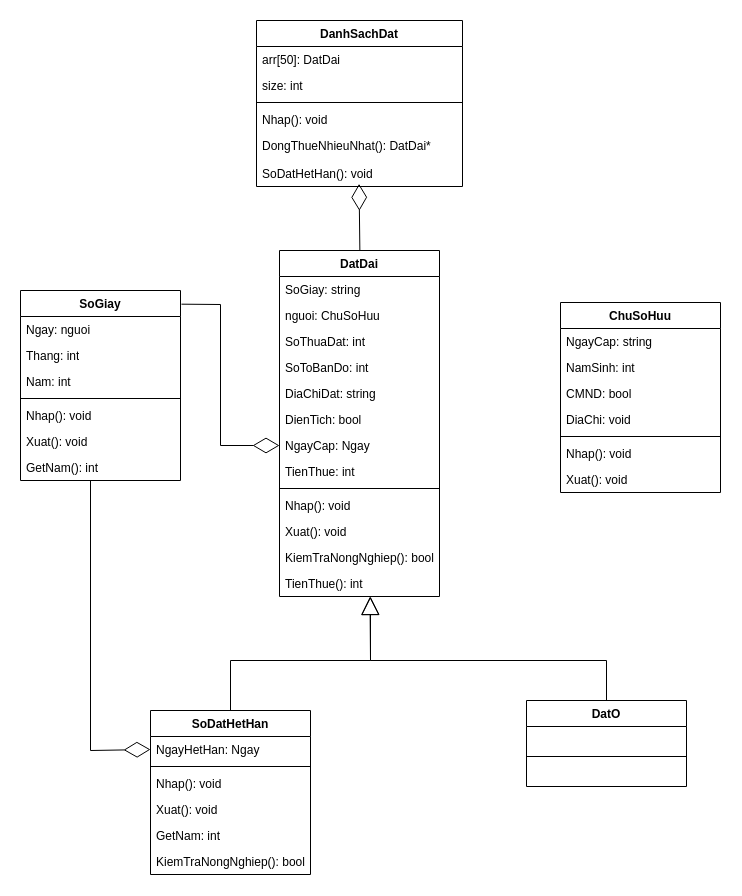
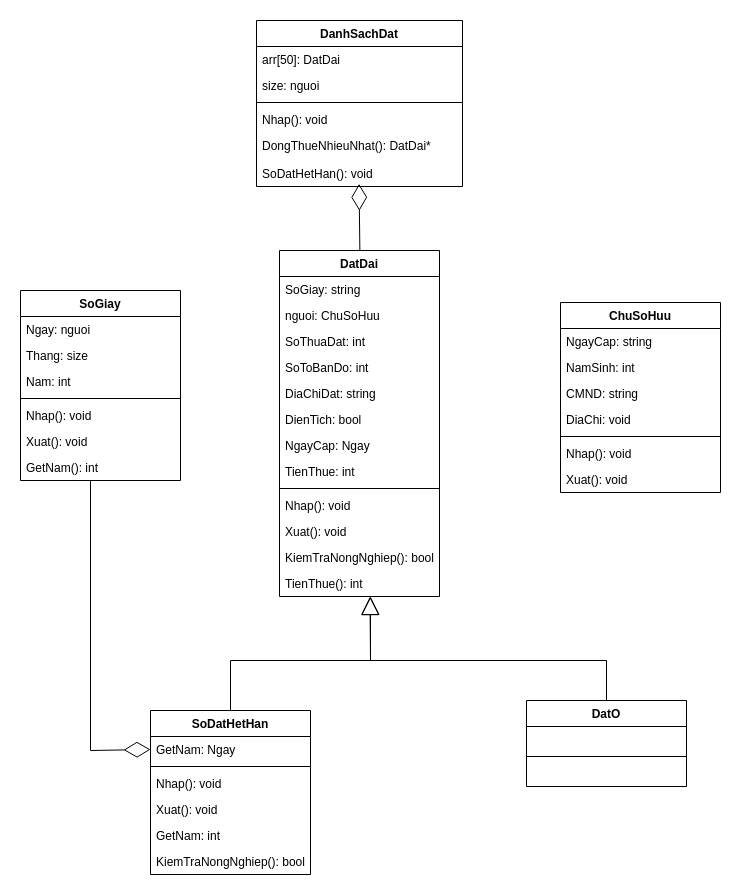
  <mxCell id="0" />
  <mxCell id="1" parent="0" />
  <mxCell id="2" value="DatDai" style="swimlane;fontStyle=1;align=center;verticalAlign=top;childLayout=stackLayout;horizontal=1;startSize=26;horizontalStack=0;resizeParent=1;resizeLast=0;collapsible=1;marginBottom=0;rounded=0;shadow=0;strokeWidth=1;" parent="1" vertex="1"><mxGeometry x="279" y="250" width="160" height="346" as="geometry"><mxRectangle x="230" y="140" width="160" height="26" as="alternateBounds" /></mxGeometry></mxCell>
  <mxCell id="3" value="SoGiay: string" style="text;align=left;verticalAlign=top;spacingLeft=4;spacingRight=4;overflow=hidden;rotatable=0;points=[[0,0.5],[1,0.5]];portConstraint=eastwest;" parent="2" vertex="1"><mxGeometry y="26" width="160" height="26" as="geometry" /></mxCell>
  <mxCell id="4" value="nguoi: ChuSoHuu" style="text;align=left;verticalAlign=top;spacingLeft=4;spacingRight=4;overflow=hidden;rotatable=0;points=[[0,0.5],[1,0.5]];portConstraint=eastwest;" parent="2" vertex="1"><mxGeometry y="52" width="160" height="26" as="geometry" /></mxCell>
  <mxCell id="5" value="SoThuaDat: int" style="text;align=left;verticalAlign=top;spacingLeft=4;spacingRight=4;overflow=hidden;rotatable=0;points=[[0,0.5],[1,0.5]];portConstraint=eastwest;rounded=0;shadow=0;html=0;" parent="2" vertex="1"><mxGeometry y="78" width="160" height="26" as="geometry" /></mxCell>
  <mxCell id="6" value="SoToBanDo: int" style="text;align=left;verticalAlign=top;spacingLeft=4;spacingRight=4;overflow=hidden;rotatable=0;points=[[0,0.5],[1,0.5]];portConstraint=eastwest;rounded=0;shadow=0;html=0;" parent="2" vertex="1"><mxGeometry y="104" width="160" height="26" as="geometry" /></mxCell>
  <mxCell id="7" value="DiaChiDat: string" style="text;align=left;verticalAlign=top;spacingLeft=4;spacingRight=4;overflow=hidden;rotatable=0;points=[[0,0.5],[1,0.5]];portConstraint=eastwest;rounded=0;shadow=0;html=0;" parent="2" vertex="1"><mxGeometry y="130" width="160" height="26" as="geometry" /></mxCell>
  <mxCell id="8" value="DienTich: bool" style="text;align=left;verticalAlign=top;spacingLeft=4;spacingRight=4;overflow=hidden;rotatable=0;points=[[0,0.5],[1,0.5]];portConstraint=eastwest;rounded=0;shadow=0;html=0;" parent="2" vertex="1"><mxGeometry y="156" width="160" height="26" as="geometry" /></mxCell>
  <mxCell id="9" value="NgayCap: Ngay" style="text;align=left;verticalAlign=top;spacingLeft=4;spacingRight=4;overflow=hidden;rotatable=0;points=[[0,0.5],[1,0.5]];portConstraint=eastwest;rounded=0;shadow=0;html=0;" parent="2" vertex="1"><mxGeometry y="182" width="160" height="26" as="geometry" /></mxCell>
  <mxCell id="10" value="TienThue: int" style="text;align=left;verticalAlign=top;spacingLeft=4;spacingRight=4;overflow=hidden;rotatable=0;points=[[0,0.5],[1,0.5]];portConstraint=eastwest;" parent="2" vertex="1"><mxGeometry y="208" width="160" height="26" as="geometry" /></mxCell>
  <mxCell id="11" value="" style="line;html=1;strokeWidth=1;align=left;verticalAlign=middle;spacingTop=-1;spacingLeft=3;spacingRight=3;rotatable=0;labelPosition=right;points=[];portConstraint=eastwest;" parent="2" vertex="1"><mxGeometry y="234" width="160" height="8" as="geometry" /></mxCell>
  <mxCell id="12" value="Nhap(): void" style="text;align=left;verticalAlign=top;spacingLeft=4;spacingRight=4;overflow=hidden;rotatable=0;points=[[0,0.5],[1,0.5]];portConstraint=eastwest;rounded=0;shadow=0;html=0;" parent="2" vertex="1"><mxGeometry y="242" width="160" height="26" as="geometry" /></mxCell>
  <mxCell id="13" value="Xuat(): void" style="text;align=left;verticalAlign=top;spacingLeft=4;spacingRight=4;overflow=hidden;rotatable=0;points=[[0,0.5],[1,0.5]];portConstraint=eastwest;rounded=0;shadow=0;html=0;" parent="2" vertex="1"><mxGeometry y="268" width="160" height="26" as="geometry" /></mxCell>
  <mxCell id="14" value="KiemTraNongNghiep(): bool" style="text;align=left;verticalAlign=top;spacingLeft=4;spacingRight=4;overflow=hidden;rotatable=0;points=[[0,0.5],[1,0.5]];portConstraint=eastwest;rounded=0;shadow=0;html=0;" parent="2" vertex="1"><mxGeometry y="294" width="160" height="26" as="geometry" /></mxCell>
  <mxCell id="15" value="TienThue(): int" style="text;align=left;verticalAlign=top;spacingLeft=4;spacingRight=4;overflow=hidden;rotatable=0;points=[[0,0.5],[1,0.5]];portConstraint=eastwest;rounded=0;shadow=0;html=0;" parent="2" vertex="1"><mxGeometry y="320" width="160" height="26" as="geometry" /></mxCell>
  <mxCell id="16" value="SoDatHetHan" style="swimlane;fontStyle=1;align=center;verticalAlign=top;childLayout=stackLayout;horizontal=1;startSize=26;horizontalStack=0;resizeParent=1;resizeLast=0;collapsible=1;marginBottom=0;rounded=0;shadow=0;strokeWidth=1;" parent="1" vertex="1"><mxGeometry x="150" y="710" width="160" height="164" as="geometry"><mxRectangle x="130" y="380" width="160" height="26" as="alternateBounds" /></mxGeometry></mxCell>
- <mxCell id="17" value="NgayHetHan: Ngay" style="text;align=left;verticalAlign=top;spacingLeft=4;spacingRight=4;overflow=hidden;rotatable=0;points=[[0,0.5],[1,0.5]];portConstraint=eastwest;" parent="16" vertex="1"><mxGeometry y="26" width="160" height="26" as="geometry" /></mxCell>
+ <mxCell id="17" value="GetNam: Ngay" style="text;align=left;verticalAlign=top;spacingLeft=4;spacingRight=4;overflow=hidden;rotatable=0;points=[[0,0.5],[1,0.5]];portConstraint=eastwest;" parent="16" vertex="1"><mxGeometry y="26" width="160" height="26" as="geometry" /></mxCell>
  <mxCell id="18" value="" style="line;html=1;strokeWidth=1;align=left;verticalAlign=middle;spacingTop=-1;spacingLeft=3;spacingRight=3;rotatable=0;labelPosition=right;points=[];portConstraint=eastwest;" parent="16" vertex="1"><mxGeometry y="52" width="160" height="8" as="geometry" /></mxCell>
  <mxCell id="19" value="Nhap(): void" style="text;align=left;verticalAlign=top;spacingLeft=4;spacingRight=4;overflow=hidden;rotatable=0;points=[[0,0.5],[1,0.5]];portConstraint=eastwest;" parent="16" vertex="1"><mxGeometry y="60" width="160" height="26" as="geometry" /></mxCell>
  <mxCell id="20" value="Xuat(): void" style="text;align=left;verticalAlign=top;spacingLeft=4;spacingRight=4;overflow=hidden;rotatable=0;points=[[0,0.5],[1,0.5]];portConstraint=eastwest;" parent="16" vertex="1"><mxGeometry y="86" width="160" height="26" as="geometry" /></mxCell>
  <mxCell id="21" value="GetNam: int" style="text;align=left;verticalAlign=top;spacingLeft=4;spacingRight=4;overflow=hidden;rotatable=0;points=[[0,0.5],[1,0.5]];portConstraint=eastwest;" parent="16" vertex="1"><mxGeometry y="112" width="160" height="26" as="geometry" /></mxCell>
  <mxCell id="22" value="KiemTraNongNghiep(): bool" style="text;align=left;verticalAlign=top;spacingLeft=4;spacingRight=4;overflow=hidden;rotatable=0;points=[[0,0.5],[1,0.5]];portConstraint=eastwest;" parent="16" vertex="1"><mxGeometry y="138" width="160" height="26" as="geometry" /></mxCell>
  <mxCell id="23" value="DatO" style="swimlane;fontStyle=1;align=center;verticalAlign=top;childLayout=stackLayout;horizontal=1;startSize=26;horizontalStack=0;resizeParent=1;resizeParentMax=0;resizeLast=0;collapsible=1;marginBottom=0;whiteSpace=wrap;html=1;" parent="1" vertex="1"><mxGeometry x="526" y="700" width="160" height="86" as="geometry" /></mxCell>
  <mxCell id="24" value="&amp;nbsp;" style="text;strokeColor=none;fillColor=none;align=left;verticalAlign=top;spacingLeft=4;spacingRight=4;overflow=hidden;rotatable=0;points=[[0,0.5],[1,0.5]];portConstraint=eastwest;whiteSpace=wrap;html=1;" parent="23" vertex="1"><mxGeometry y="26" width="160" height="26" as="geometry" /></mxCell>
  <mxCell id="25" value="" style="line;strokeWidth=1;fillColor=none;align=left;verticalAlign=middle;spacingTop=-1;spacingLeft=3;spacingRight=3;rotatable=0;labelPosition=right;points=[];portConstraint=eastwest;strokeColor=inherit;" parent="23" vertex="1"><mxGeometry y="52" width="160" height="8" as="geometry" /></mxCell>
  <mxCell id="26" value="&amp;nbsp;" style="text;strokeColor=none;fillColor=none;align=left;verticalAlign=top;spacingLeft=4;spacingRight=4;overflow=hidden;rotatable=0;points=[[0,0.5],[1,0.5]];portConstraint=eastwest;whiteSpace=wrap;html=1;" parent="23" vertex="1"><mxGeometry y="60" width="160" height="26" as="geometry" /></mxCell>
  <mxCell id="27" value="ChuSoHuu" style="swimlane;fontStyle=1;align=center;verticalAlign=top;childLayout=stackLayout;horizontal=1;startSize=26;horizontalStack=0;resizeParent=1;resizeParentMax=0;resizeLast=0;collapsible=1;marginBottom=0;whiteSpace=wrap;html=1;" parent="1" vertex="1"><mxGeometry x="560" y="302" width="160" height="190" as="geometry" /></mxCell>
  <mxCell id="28" value="NgayCap: string" style="text;strokeColor=none;fillColor=none;align=left;verticalAlign=top;spacingLeft=4;spacingRight=4;overflow=hidden;rotatable=0;points=[[0,0.5],[1,0.5]];portConstraint=eastwest;whiteSpace=wrap;html=1;" parent="27" vertex="1"><mxGeometry y="26" width="160" height="26" as="geometry" /></mxCell>
  <mxCell id="29" value="NamSinh: int" style="text;strokeColor=none;fillColor=none;align=left;verticalAlign=top;spacingLeft=4;spacingRight=4;overflow=hidden;rotatable=0;points=[[0,0.5],[1,0.5]];portConstraint=eastwest;whiteSpace=wrap;html=1;" parent="27" vertex="1"><mxGeometry y="52" width="160" height="26" as="geometry" /></mxCell>
- <mxCell id="30" value="CMND: bool" style="text;strokeColor=none;fillColor=none;align=left;verticalAlign=top;spacingLeft=4;spacingRight=4;overflow=hidden;rotatable=0;points=[[0,0.5],[1,0.5]];portConstraint=eastwest;whiteSpace=wrap;html=1;" parent="27" vertex="1"><mxGeometry y="78" width="160" height="26" as="geometry" /></mxCell>
+ <mxCell id="30" value="CMND: string" style="text;strokeColor=none;fillColor=none;align=left;verticalAlign=top;spacingLeft=4;spacingRight=4;overflow=hidden;rotatable=0;points=[[0,0.5],[1,0.5]];portConstraint=eastwest;whiteSpace=wrap;html=1;" parent="27" vertex="1"><mxGeometry y="78" width="160" height="26" as="geometry" /></mxCell>
  <mxCell id="31" value="DiaChi: void" style="text;strokeColor=none;fillColor=none;align=left;verticalAlign=top;spacingLeft=4;spacingRight=4;overflow=hidden;rotatable=0;points=[[0,0.5],[1,0.5]];portConstraint=eastwest;whiteSpace=wrap;html=1;" parent="27" vertex="1"><mxGeometry y="104" width="160" height="26" as="geometry" /></mxCell>
  <mxCell id="32" value="" style="line;strokeWidth=1;fillColor=none;align=left;verticalAlign=middle;spacingTop=-1;spacingLeft=3;spacingRight=3;rotatable=0;labelPosition=right;points=[];portConstraint=eastwest;strokeColor=inherit;" parent="27" vertex="1"><mxGeometry y="130" width="160" height="8" as="geometry" /></mxCell>
  <mxCell id="33" value="Nhap(): void" style="text;strokeColor=none;fillColor=none;align=left;verticalAlign=top;spacingLeft=4;spacingRight=4;overflow=hidden;rotatable=0;points=[[0,0.5],[1,0.5]];portConstraint=eastwest;whiteSpace=wrap;html=1;" parent="27" vertex="1"><mxGeometry y="138" width="160" height="26" as="geometry" /></mxCell>
  <mxCell id="34" value="Xuat(): void" style="text;strokeColor=none;fillColor=none;align=left;verticalAlign=top;spacingLeft=4;spacingRight=4;overflow=hidden;rotatable=0;points=[[0,0.5],[1,0.5]];portConstraint=eastwest;whiteSpace=wrap;html=1;" parent="27" vertex="1"><mxGeometry y="164" width="160" height="26" as="geometry" /></mxCell>
  <mxCell id="35" value="SoGiay" style="swimlane;fontStyle=1;align=center;verticalAlign=top;childLayout=stackLayout;horizontal=1;startSize=26;horizontalStack=0;resizeParent=1;resizeParentMax=0;resizeLast=0;collapsible=1;marginBottom=0;whiteSpace=wrap;html=1;" parent="1" vertex="1"><mxGeometry x="20" y="290" width="160" height="190" as="geometry" /></mxCell>
  <mxCell id="36" value="Ngay: nguoi" style="text;strokeColor=none;fillColor=none;align=left;verticalAlign=top;spacingLeft=4;spacingRight=4;overflow=hidden;rotatable=0;points=[[0,0.5],[1,0.5]];portConstraint=eastwest;whiteSpace=wrap;html=1;" parent="35" vertex="1"><mxGeometry y="26" width="160" height="26" as="geometry" /></mxCell>
- <mxCell id="37" value="Thang: int" style="text;strokeColor=none;fillColor=none;align=left;verticalAlign=top;spacingLeft=4;spacingRight=4;overflow=hidden;rotatable=0;points=[[0,0.5],[1,0.5]];portConstraint=eastwest;whiteSpace=wrap;html=1;" parent="35" vertex="1"><mxGeometry y="52" width="160" height="26" as="geometry" /></mxCell>
+ <mxCell id="37" value="Thang: size" style="text;strokeColor=none;fillColor=none;align=left;verticalAlign=top;spacingLeft=4;spacingRight=4;overflow=hidden;rotatable=0;points=[[0,0.5],[1,0.5]];portConstraint=eastwest;whiteSpace=wrap;html=1;" parent="35" vertex="1"><mxGeometry y="52" width="160" height="26" as="geometry" /></mxCell>
  <mxCell id="38" value="Nam: int" style="text;strokeColor=none;fillColor=none;align=left;verticalAlign=top;spacingLeft=4;spacingRight=4;overflow=hidden;rotatable=0;points=[[0,0.5],[1,0.5]];portConstraint=eastwest;whiteSpace=wrap;html=1;" parent="35" vertex="1"><mxGeometry y="78" width="160" height="26" as="geometry" /></mxCell>
  <mxCell id="39" value="" style="line;strokeWidth=1;fillColor=none;align=left;verticalAlign=middle;spacingTop=-1;spacingLeft=3;spacingRight=3;rotatable=0;labelPosition=right;points=[];portConstraint=eastwest;strokeColor=inherit;" parent="35" vertex="1"><mxGeometry y="104" width="160" height="8" as="geometry" /></mxCell>
  <mxCell id="40" value="Nhap(): void" style="text;strokeColor=none;fillColor=none;align=left;verticalAlign=top;spacingLeft=4;spacingRight=4;overflow=hidden;rotatable=0;points=[[0,0.5],[1,0.5]];portConstraint=eastwest;whiteSpace=wrap;html=1;" parent="35" vertex="1"><mxGeometry y="112" width="160" height="26" as="geometry" /></mxCell>
  <mxCell id="41" value="Xuat(): void" style="text;strokeColor=none;fillColor=none;align=left;verticalAlign=top;spacingLeft=4;spacingRight=4;overflow=hidden;rotatable=0;points=[[0,0.5],[1,0.5]];portConstraint=eastwest;whiteSpace=wrap;html=1;" parent="35" vertex="1"><mxGeometry y="138" width="160" height="26" as="geometry" /></mxCell>
  <mxCell id="42" value="GetNam(): int" style="text;strokeColor=none;fillColor=none;align=left;verticalAlign=top;spacingLeft=4;spacingRight=4;overflow=hidden;rotatable=0;points=[[0,0.5],[1,0.5]];portConstraint=eastwest;whiteSpace=wrap;html=1;" parent="35" vertex="1"><mxGeometry y="164" width="160" height="26" as="geometry" /></mxCell>
  <mxCell id="43" value="DanhSachDat" style="swimlane;fontStyle=1;align=center;verticalAlign=top;childLayout=stackLayout;horizontal=1;startSize=26;horizontalStack=0;resizeParent=1;resizeParentMax=0;resizeLast=0;collapsible=1;marginBottom=0;whiteSpace=wrap;html=1;" parent="1" vertex="1"><mxGeometry x="256" y="20" width="206" height="166" as="geometry" /></mxCell>
  <mxCell id="44" value="arr[50]: DatDai" style="text;strokeColor=none;fillColor=none;align=left;verticalAlign=top;spacingLeft=4;spacingRight=4;overflow=hidden;rotatable=0;points=[[0,0.5],[1,0.5]];portConstraint=eastwest;whiteSpace=wrap;html=1;" parent="43" vertex="1"><mxGeometry y="26" width="206" height="26" as="geometry" /></mxCell>
- <mxCell id="45" value="size: int" style="text;strokeColor=none;fillColor=none;align=left;verticalAlign=top;spacingLeft=4;spacingRight=4;overflow=hidden;rotatable=0;points=[[0,0.5],[1,0.5]];portConstraint=eastwest;whiteSpace=wrap;html=1;" parent="43" vertex="1"><mxGeometry y="52" width="206" height="26" as="geometry" /></mxCell>
+ <mxCell id="45" value="size: nguoi" style="text;strokeColor=none;fillColor=none;align=left;verticalAlign=top;spacingLeft=4;spacingRight=4;overflow=hidden;rotatable=0;points=[[0,0.5],[1,0.5]];portConstraint=eastwest;whiteSpace=wrap;html=1;" parent="43" vertex="1"><mxGeometry y="52" width="206" height="26" as="geometry" /></mxCell>
  <mxCell id="46" value="" style="line;strokeWidth=1;fillColor=none;align=left;verticalAlign=middle;spacingTop=-1;spacingLeft=3;spacingRight=3;rotatable=0;labelPosition=right;points=[];portConstraint=eastwest;strokeColor=inherit;" parent="43" vertex="1"><mxGeometry y="78" width="206" height="8" as="geometry" /></mxCell>
  <mxCell id="47" value="Nhap(): void" style="text;strokeColor=none;fillColor=none;align=left;verticalAlign=top;spacingLeft=4;spacingRight=4;overflow=hidden;rotatable=0;points=[[0,0.5],[1,0.5]];portConstraint=eastwest;whiteSpace=wrap;html=1;" parent="43" vertex="1"><mxGeometry y="86" width="206" height="26" as="geometry" /></mxCell>
  <mxCell id="48" value="DongThueNhieuNhat(): DatDai*" style="text;strokeColor=none;fillColor=none;align=left;verticalAlign=top;spacingLeft=4;spacingRight=4;overflow=hidden;rotatable=0;points=[[0,0.5],[1,0.5]];portConstraint=eastwest;whiteSpace=wrap;html=1;" parent="43" vertex="1"><mxGeometry y="112" width="206" height="28" as="geometry" /></mxCell>
  <mxCell id="49" value="SoDatHetHan(): void" style="text;strokeColor=none;fillColor=none;align=left;verticalAlign=top;spacingLeft=4;spacingRight=4;overflow=hidden;rotatable=0;points=[[0,0.5],[1,0.5]];portConstraint=eastwest;whiteSpace=wrap;html=1;" parent="43" vertex="1"><mxGeometry y="140" width="206" height="26" as="geometry" /></mxCell>
  <mxCell id="50" value="" style="endArrow=block;endSize=16;endFill=0;html=1;rounded=0;exitX=0.5;exitY=0;exitDx=0;exitDy=0;" parent="1" source="16" edge="1"><mxGeometry width="160" relative="1" as="geometry"><mxPoint x="240" y="840" as="sourcePoint" /><mxPoint x="369.513" y="596" as="targetPoint" /><Array as="points"><mxPoint x="230" y="660" /><mxPoint x="370" y="660" /></Array></mxGeometry></mxCell>
  <mxCell id="51" value="" style="endArrow=block;endSize=16;endFill=0;html=1;rounded=0;exitX=0.5;exitY=0;exitDx=0;exitDy=0;entryX=0.543;entryY=0.949;entryDx=0;entryDy=0;entryPerimeter=0;" parent="1" source="23" edge="1"><mxGeometry width="160" relative="1" as="geometry"><mxPoint x="624.12" y="831.33" as="sourcePoint" /><mxPoint x="370" y="596.004" as="targetPoint" /><Array as="points"><mxPoint x="606" y="660" /><mxPoint x="370" y="660" /></Array></mxGeometry></mxCell>
- <mxCell id="52" value="" style="endArrow=diamondThin;endFill=0;endSize=24;html=1;rounded=0;entryX=0;entryY=0.5;entryDx=0;entryDy=0;exitX=1.006;exitY=0.072;exitDx=0;exitDy=0;exitPerimeter=0;" parent="1" source="35" target="9" edge="1"><mxGeometry width="160" relative="1" as="geometry"><mxPoint x="170" y="300" as="sourcePoint" /><mxPoint x="330" y="300" as="targetPoint" /><Array as="points"><mxPoint x="220" y="304" /><mxPoint x="220" y="445" /></Array></mxGeometry></mxCell>
  <mxCell id="53" value="" style="endArrow=diamondThin;endFill=0;endSize=24;html=1;rounded=0;entryX=0;entryY=0.5;entryDx=0;entryDy=0;" parent="1" target="17" edge="1"><mxGeometry width="160" relative="1" as="geometry"><mxPoint x="90" y="480" as="sourcePoint" /><mxPoint x="150" y="726.429" as="targetPoint" /><Array as="points"><mxPoint x="90" y="750" /></Array></mxGeometry></mxCell>
  <mxCell id="54" value="" style="endArrow=diamondThin;endFill=0;endSize=24;html=1;rounded=0;entryX=0.501;entryY=0.897;entryDx=0;entryDy=0;entryPerimeter=0;" parent="1" edge="1"><mxGeometry width="160" relative="1" as="geometry"><mxPoint x="359.36" y="250" as="sourcePoint" /><mxPoint x="358.566" y="183.322" as="targetPoint" /></mxGeometry></mxCell>
